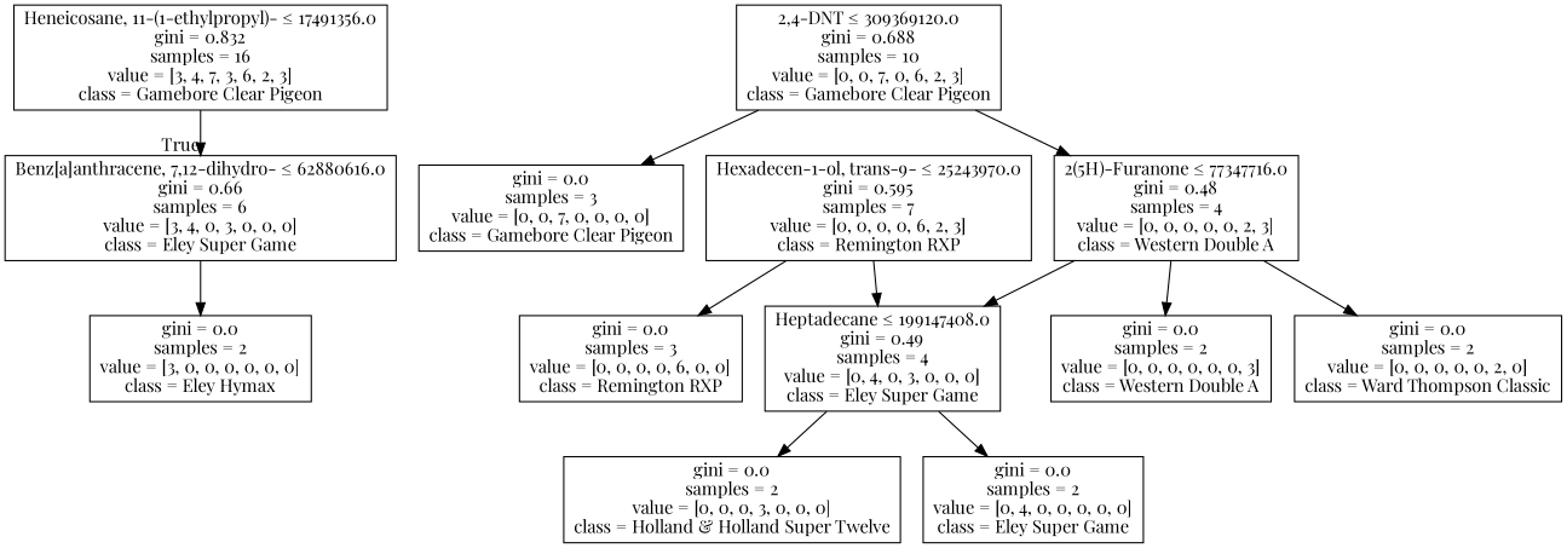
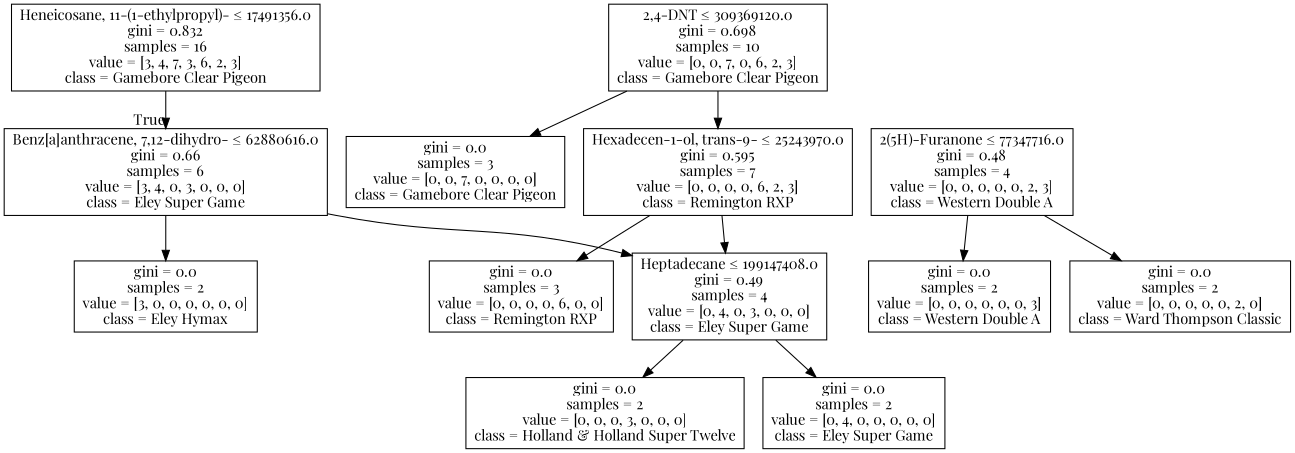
  digraph {
    fontname="Playfair Display"
    node [fontname="Playfair Display" shape=box]
    edge [fontname="Playfair Display"]
    n1 [label=<Heneicosane, 11-(1-ethylpropyl)- &le; 17491356.0<br/>gini = 0.832<br/>samples = 16<br/>value = [3, 4, 7, 3, 6, 2, 3]<br/>class = Gamebore Clear Pigeon>]
    n2 [label=<Benz[a]anthracene, 7,12-dihydro- &le; 62880616.0<br/>gini = 0.66<br/>samples = 6<br/>value = [3, 4, 0, 3, 0, 0, 0]<br/>class = Eley Super Game>]
    n3 [label=<Heptadecane &le; 199147408.0<br/>gini = 0.49<br/>samples = 4<br/>value = [0, 4, 0, 3, 0, 0, 0]<br/>class = Eley Super Game>]
    n4 [label=<gini = 0.0<br/>samples = 2<br/>value = [3, 0, 0, 0, 0, 0, 0]<br/>class = Eley Hymax>]
-   n5 [label=<2,4-DNT &le; 309369120.0<br/>gini = 0.688<br/>samples = 10<br/>value = [0, 0, 7, 0, 6, 2, 3]<br/>class = Gamebore Clear Pigeon>]
+   n5 [label=<2,4-DNT &le; 309369120.0<br/>gini = 0.698<br/>samples = 10<br/>value = [0, 0, 7, 0, 6, 2, 3]<br/>class = Gamebore Clear Pigeon>]
    n6 [label=<gini = 0.0<br/>samples = 3<br/>value = [0, 0, 7, 0, 0, 0, 0]<br/>class = Gamebore Clear Pigeon>]
    n7 [label=<Hexadecen-1-ol, trans-9- &le; 25243970.0<br/>gini = 0.595<br/>samples = 7<br/>value = [0, 0, 0, 0, 6, 2, 3]<br/>class = Remington RXP>]
    n8 [label=<gini = 0.0<br/>samples = 2<br/>value = [0, 0, 0, 3, 0, 0, 0]<br/>class = Holland &amp; Holland Super Twelve>]
    n9 [label=<gini = 0.0<br/>samples = 2<br/>value = [0, 4, 0, 0, 0, 0, 0]<br/>class = Eley Super Game>]
    n10 [label=<gini = 0.0<br/>samples = 3<br/>value = [0, 0, 0, 0, 6, 0, 0]<br/>class = Remington RXP>]
    n11 [label=<2(5H)-Furanone &le; 77347716.0<br/>gini = 0.48<br/>samples = 4<br/>value = [0, 0, 0, 0, 0, 2, 3]<br/>class = Western Double A>]
    n12 [label=<gini = 0.0<br/>samples = 2<br/>value = [0, 0, 0, 0, 0, 2, 0]<br/>class = Ward Thompson Classic>]
    n13 [label=<gini = 0.0<br/>samples = 2<br/>value = [0, 0, 0, 0, 0, 0, 3]<br/>class = Western Double A>]
    n1 -> n2 [headlabel=True labelangle=45 labeldistance=2.5]
-   n11 -> n3
+   n2 -> n3
    n2 -> n4
    n3 -> n8
    n3 -> n9
    n5 -> n6
-   n5 -> n11
+   n5 -> n7
    n7 -> n3
    n7 -> n10
    n11 -> n12
    n11 -> n13
  }
